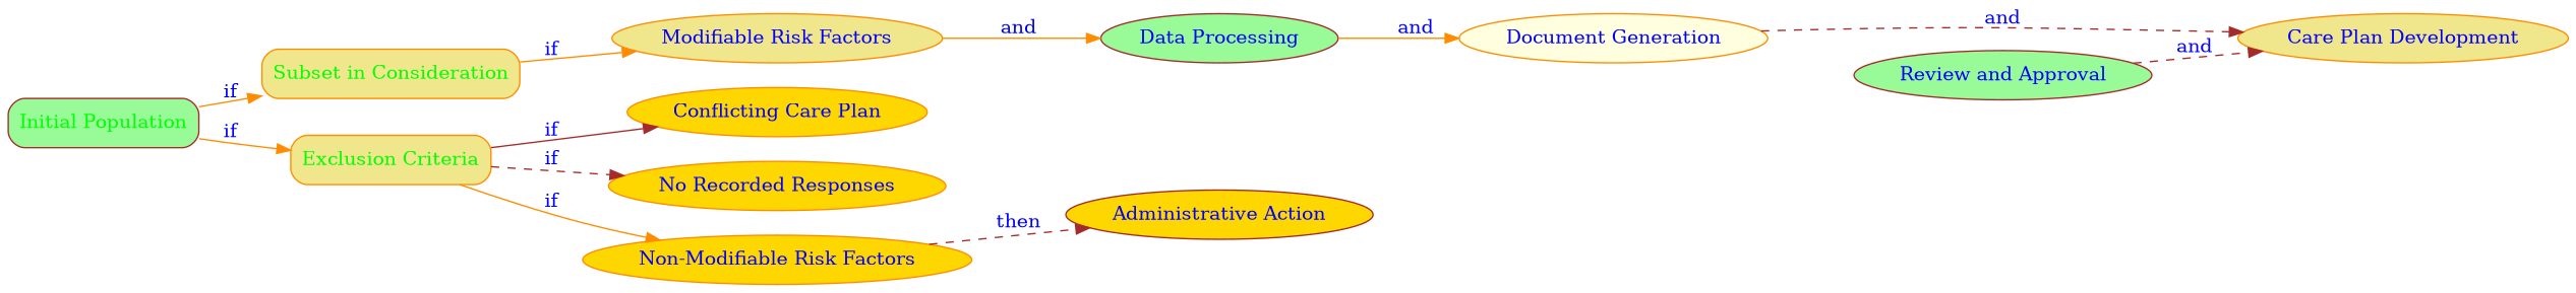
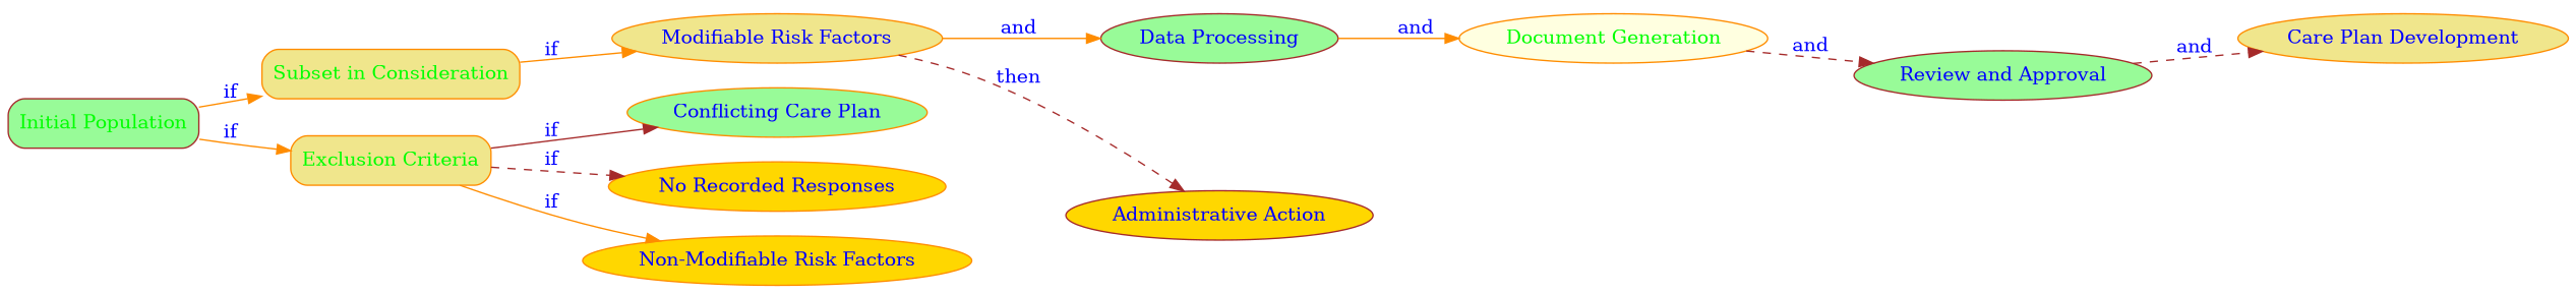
  digraph {
    rankdir=LR
    node [color=darkorange fillcolor=palegreen fontcolor=blue shape=ellipse style=filled]
    edge [color=darkorange fontcolor=blue style=solid]
    n1 [color=brown fontcolor=green label="Initial Population" shape=box style="rounded,filled"]
    n2 [fillcolor=khaki fontcolor=green label="Subset in Consideration" shape=box style="rounded,filled"]
    n3 [fillcolor=khaki fontcolor=green label="Exclusion Criteria" shape=box style="rounded,filled"]
    n4 [fillcolor=khaki label="Modifiable Risk Factors"]
    n5 [fillcolor=gold label="No Recorded Responses"]
    n6 [fillcolor=gold label="Non-Modifiable Risk Factors"]
-   n7 [fillcolor=gold label="Conflicting Care Plan"]
+   n7 [label="Conflicting Care Plan"]
    n8 [color=brown fillcolor=gold label="Administrative Action"]
    n9 [color=brown label="Data Processing"]
-   n10 [fillcolor=lightyellow label="Document Generation"]
+   n10 [fillcolor=lightyellow fontcolor=green label="Document Generation"]
    n11 [fillcolor=khaki label="Care Plan Development"]
    n12 [color=brown label="Review and Approval"]
    n1 -> n2 [label=if]
    n1 -> n3 [label=if]
    n2 -> n4 [label=if]
    n3 -> n5 [color=brown label=if style=dashed]
    n3 -> n6 [label=if]
    n3 -> n7 [color=brown label=if]
-   n6 -> n8 [color=brown label=then style=dashed]
+   n4 -> n8 [color=brown label=then style=dashed]
    n4 -> n9 [label=and]
    n9 -> n10 [label=and]
-   n10 -> n11 [color=brown label=and style=dashed]
+   n10 -> n12 [color=brown label=and style=dashed]
    n12 -> n11 [color=brown label=and style=dashed]
  }
